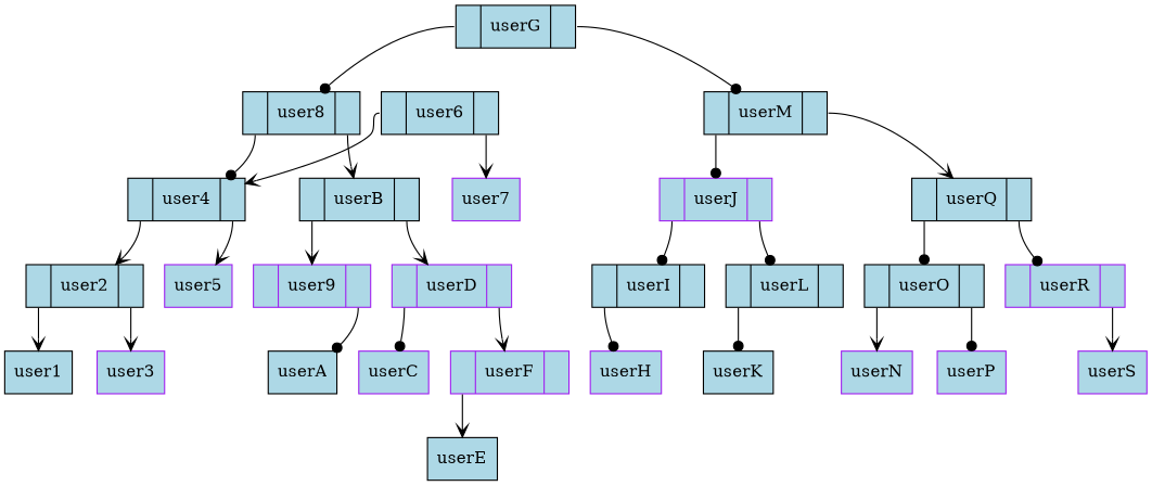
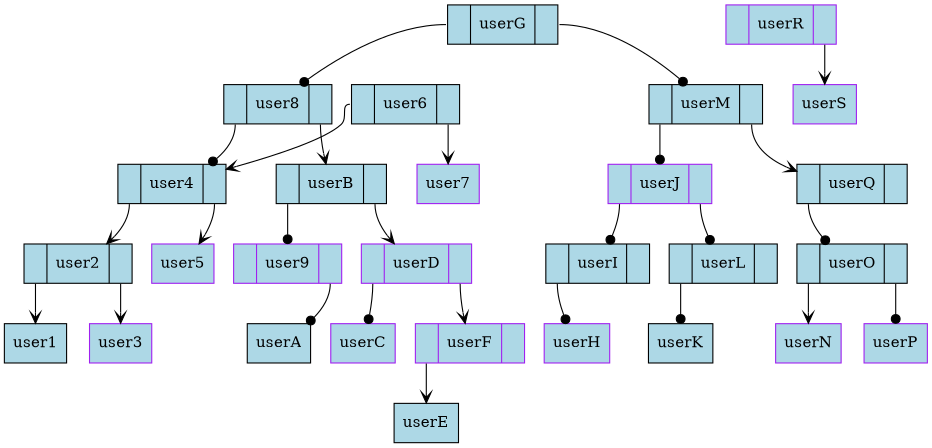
  digraph {
    rankdir=TB
    node [color=black fillcolor=lightblue shape=record style=filled]
    edge [arrowhead=vee tailport=C0]
    n1 [label="<C0>|userG|<C1>"]
    n2 [label="<C0>|user8|<C1>"]
    n3 [label="<C0>|userM|<C1>"]
    n4 [label="<C0>|userB|<C1>"]
    n5 [label="<C0>|user4|<C1>"]
    n6 [color=purple label="<C0>|userJ|<C1>"]
    n7 [label="<C0>|userQ|<C1>"]
    n8 [label="<C0>|user6|<C1>"]
    n9 [color=purple label=user7]
    n10 [color=purple label="<C0>|user9|<C1>"]
    n11 [color=purple label="<C0>|userD|<C1>"]
    n12 [label="<C0>|user2|<C1>"]
    n13 [color=purple label=user5]
    n14 [label=user1]
    n15 [color=purple label=user3]
    n16 [label=userA]
    n17 [color=purple label=userC]
    n18 [color=purple label="<C0>|userF|<C1>"]
    n19 [label=userE]
    n20 [label="<C0>|userI|<C1>"]
    n21 [label="<C0>|userL|<C1>"]
    n22 [label="<C0>|userO|<C1>"]
    n23 [color=purple label="<C0>|userR|<C1>"]
    n24 [color=purple label=userH]
    n25 [label=userK]
    n26 [color=purple label=userN]
    n27 [color=purple label=userP]
    n28 [color=purple label=userS]
    n1 -> n2 [arrowhead=dot]
    n1 -> n3 [arrowhead=dot tailport=C1]
    n2 -> n4 [tailport=C1]
    n2 -> n5 [arrowhead=dot]
    n3 -> n6 [arrowhead=dot]
    n3 -> n7 [tailport=C1]
-   n4 -> n10
+   n4 -> n10 [arrowhead=dot]
    n4 -> n11 [tailport=C1]
    n5 -> n12
    n5 -> n13 [tailport=C1]
    n6 -> n20 [arrowhead=dot]
    n6 -> n21 [arrowhead=dot tailport=C1]
    n7 -> n22 [arrowhead=dot]
-   n7 -> n23 [arrowhead=dot tailport=C1]
    n8 -> n5
    n8 -> n9 [tailport=C1]
    n10 -> n16 [arrowhead=dot tailport=C1]
    n11 -> n17 [arrowhead=dot]
    n11 -> n18 [tailport=C1]
    n12 -> n14
    n12 -> n15 [tailport=C1]
    n18 -> n19
    n20 -> n24 [arrowhead=dot]
    n21 -> n25 [arrowhead=dot]
    n22 -> n26
    n22 -> n27 [arrowhead=dot tailport=C1]
    n23 -> n28 [tailport=C1]
  }
